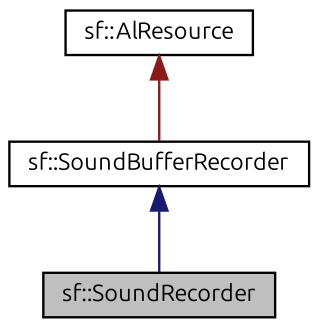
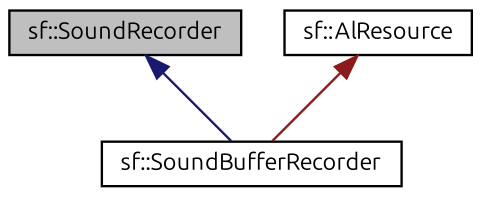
  digraph {
    fontname=Ubuntu
    node [color=black fillcolor=white fontname=Ubuntu fontsize=10 shape=record style=filled]
    edge [dir=back fontname=Ubuntu fontsize=10 labelfontname=Helvetica labelfontsize=10 style=solid]
    n1 [fillcolor=grey75 fontcolor=black height=0.2 label="sf::SoundRecorder" width=0.4]
    n2 [height=0.2 label="sf::SoundBufferRecorder" width=0.4]
    n3 [height=0.2 label="sf::AlResource" width=0.4]
-   n2 -> n1 [color=midnightblue]
+   n1 -> n2 [color=midnightblue]
    n3 -> n2 [color=firebrick4]
  }
